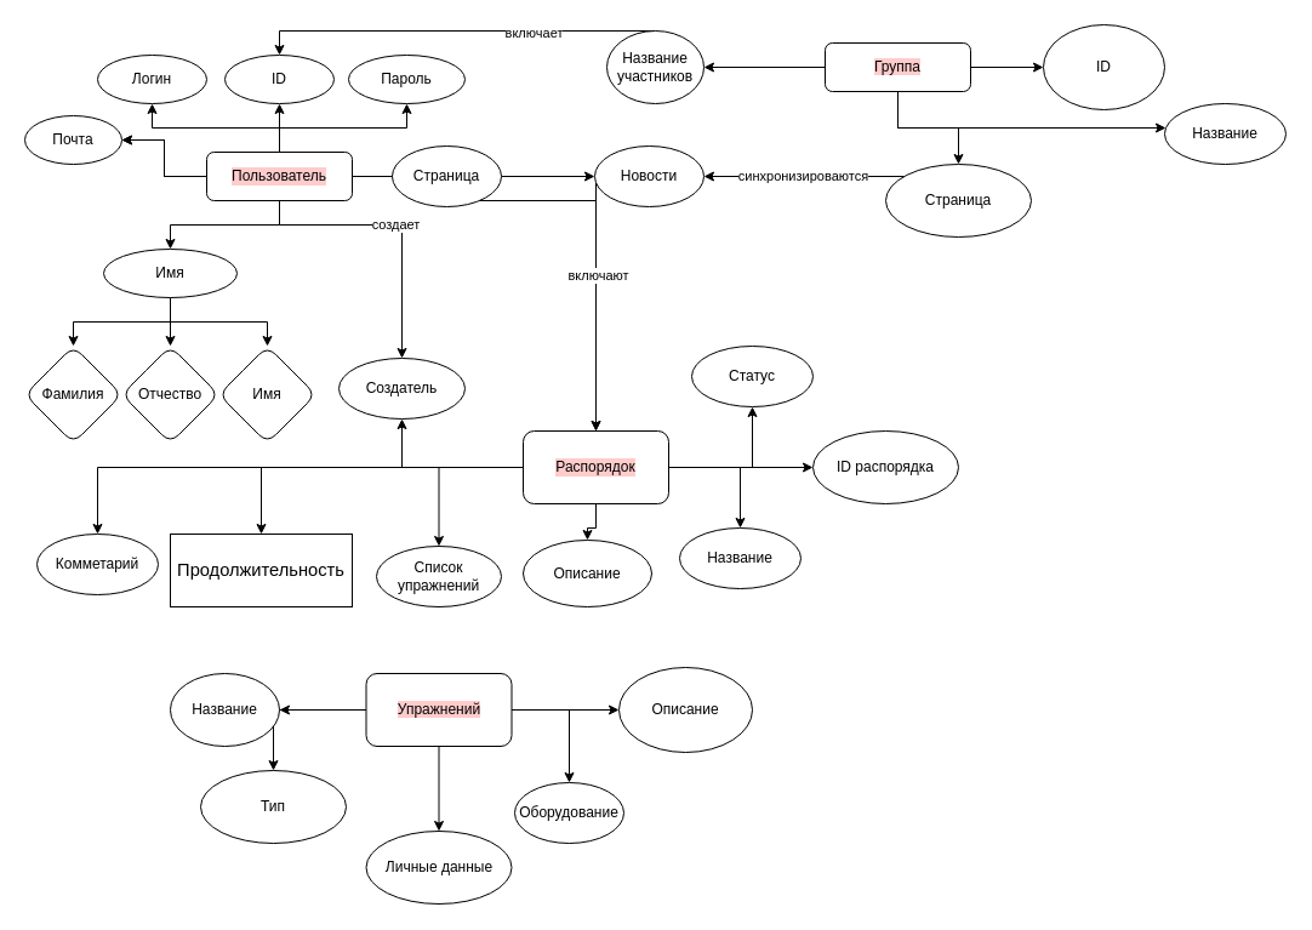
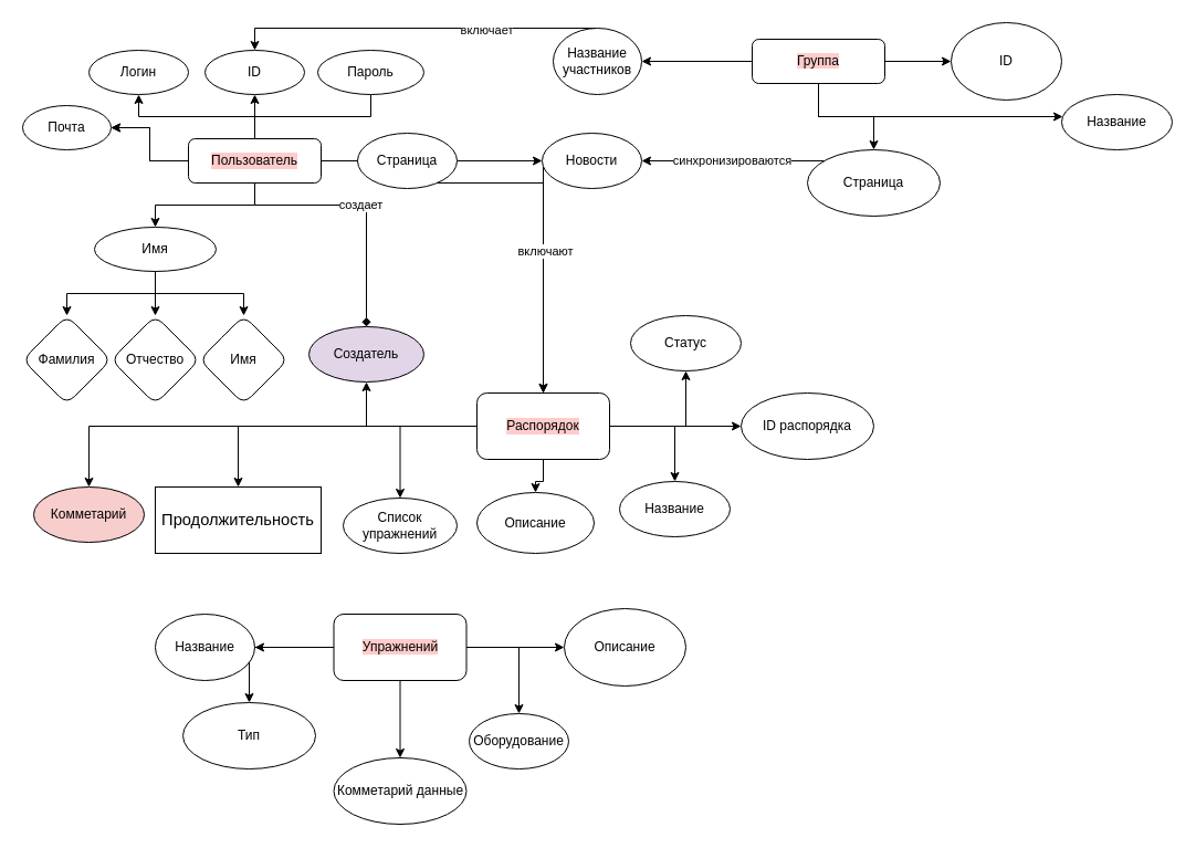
  <mxCell id="0" />
  <mxCell id="1" parent="0" />
  <mxCell id="2" value="" style="edgeStyle=orthogonalEdgeStyle;rounded=0;orthogonalLoop=1;jettySize=auto;html=1;" edge="1" parent="1" source="11" target="17"><mxGeometry relative="1" as="geometry" /></mxCell>
  <mxCell id="3" value="" style="edgeStyle=orthogonalEdgeStyle;rounded=0;orthogonalLoop=1;jettySize=auto;html=1;" edge="1" parent="1" source="11" target="18"><mxGeometry relative="1" as="geometry" /></mxCell>
- <mxCell id="4" value="" style="edgeStyle=orthogonalEdgeStyle;rounded=0;orthogonalLoop=1;jettySize=auto;html=1;" edge="1" parent="1" source="11" target="19"><mxGeometry relative="1" as="geometry" /></mxCell>
+ <mxCell id="4" value="" style="edgeStyle=orthogonalEdgeStyle;rounded=0;orthogonalLoop=1;jettySize=auto;html=1;endArrow=none;" edge="1" parent="1" source="11" target="19"><mxGeometry relative="1" as="geometry" /></mxCell>
  <mxCell id="5" value="" style="edgeStyle=orthogonalEdgeStyle;rounded=0;orthogonalLoop=1;jettySize=auto;html=1;" edge="1" parent="1" source="11" target="23"><mxGeometry relative="1" as="geometry" /></mxCell>
  <mxCell id="6" value="" style="edgeStyle=orthogonalEdgeStyle;rounded=0;orthogonalLoop=1;jettySize=auto;html=1;" edge="1" parent="1" source="11" target="24"><mxGeometry relative="1" as="geometry" /></mxCell>
  <mxCell id="7" value="" style="edgeStyle=orthogonalEdgeStyle;rounded=0;orthogonalLoop=1;jettySize=auto;html=1;" edge="1" parent="1" source="11" target="24"><mxGeometry relative="1" as="geometry" /></mxCell>
  <mxCell id="8" value="" style="edgeStyle=orthogonalEdgeStyle;rounded=0;orthogonalLoop=1;jettySize=auto;html=1;" edge="1" parent="1" source="11"><mxGeometry relative="1" as="geometry"><mxPoint x="370" y="145" as="targetPoint" /></mxGeometry></mxCell>
  <mxCell id="9" value="" style="edgeStyle=orthogonalEdgeStyle;rounded=0;orthogonalLoop=1;jettySize=auto;html=1;startArrow=none;" edge="1" parent="1" source="65" target="26"><mxGeometry relative="1" as="geometry" /></mxCell>
- <mxCell id="10" value="создает&lt;br&gt;" style="edgeStyle=orthogonalEdgeStyle;rounded=0;orthogonalLoop=1;jettySize=auto;html=1;exitX=0.5;exitY=1;exitDx=0;exitDy=0;entryX=0.5;entryY=0;entryDx=0;entryDy=0;fontColor=#000000;" edge="1" parent="1" source="11" target="41"><mxGeometry relative="1" as="geometry"><Array as="points"><mxPoint x="230" y="185" /><mxPoint x="331" y="185" /></Array></mxGeometry></mxCell>
+ <mxCell id="10" value="создает&lt;br&gt;" style="edgeStyle=orthogonalEdgeStyle;rounded=0;orthogonalLoop=1;jettySize=auto;html=1;exitX=0.5;exitY=1;exitDx=0;exitDy=0;entryX=0.5;entryY=0;entryDx=0;entryDy=0;fontColor=#000000;endArrow=diamond;" edge="1" parent="1" source="11" target="41"><mxGeometry relative="1" as="geometry"><Array as="points"><mxPoint x="230" y="185" /><mxPoint x="331" y="185" /></Array></mxGeometry></mxCell>
  <mxCell id="11" value="Пользователь" style="rounded=1;whiteSpace=wrap;html=1;fontSize=12;glass=0;strokeWidth=1;shadow=0;fontColor=#000000;labelBackgroundColor=#FFCCCC;" parent="1" vertex="1"><mxGeometry x="170" y="125" width="120" height="40" as="geometry" /></mxCell>
  <mxCell id="12" value="" style="edgeStyle=orthogonalEdgeStyle;rounded=0;orthogonalLoop=1;jettySize=auto;html=1;fontColor=#000000;" edge="1" parent="1" source="16" target="60"><mxGeometry relative="1" as="geometry" /></mxCell>
  <mxCell id="13" value="" style="edgeStyle=orthogonalEdgeStyle;rounded=0;orthogonalLoop=1;jettySize=auto;html=1;fontColor=#000000;" edge="1" parent="1" source="16" target="62"><mxGeometry relative="1" as="geometry" /></mxCell>
  <mxCell id="14" style="edgeStyle=orthogonalEdgeStyle;rounded=0;orthogonalLoop=1;jettySize=auto;html=1;fontColor=#000000;" edge="1" parent="1" source="16" target="67"><mxGeometry relative="1" as="geometry"><mxPoint x="820" y="125" as="targetPoint" /><Array as="points"><mxPoint x="740" y="105" /></Array></mxGeometry></mxCell>
  <mxCell id="15" style="edgeStyle=orthogonalEdgeStyle;rounded=0;orthogonalLoop=1;jettySize=auto;html=1;fontColor=#000000;" edge="1" parent="1" source="16" target="68"><mxGeometry relative="1" as="geometry"><mxPoint x="910" y="55" as="targetPoint" /></mxGeometry></mxCell>
  <mxCell id="16" value="&lt;span style=&quot;background-color: rgb(255 , 204 , 204)&quot;&gt;Группа&lt;/span&gt;" style="rounded=1;whiteSpace=wrap;html=1;fontSize=12;glass=0;strokeWidth=1;shadow=0;" parent="1" vertex="1"><mxGeometry x="680" y="35" width="120" height="40" as="geometry" /></mxCell>
  <mxCell id="17" value="ID" style="ellipse;whiteSpace=wrap;html=1;rounded=1;shadow=0;strokeWidth=1;glass=0;" vertex="1" parent="1"><mxGeometry x="185" y="45" width="90" height="40" as="geometry" /></mxCell>
  <mxCell id="18" value="Логин" style="ellipse;whiteSpace=wrap;html=1;rounded=1;shadow=0;strokeWidth=1;glass=0;" vertex="1" parent="1"><mxGeometry x="80" y="45" width="90" height="40" as="geometry" /></mxCell>
  <mxCell id="19" value="Пароль" style="ellipse;whiteSpace=wrap;html=1;rounded=1;shadow=0;strokeWidth=1;glass=0;" vertex="1" parent="1"><mxGeometry x="287" y="45" width="96" height="40" as="geometry" /></mxCell>
  <mxCell id="20" value="" style="edgeStyle=orthogonalEdgeStyle;rounded=0;orthogonalLoop=1;jettySize=auto;html=1;" edge="1" parent="1" source="23" target="27"><mxGeometry relative="1" as="geometry" /></mxCell>
  <mxCell id="21" value="" style="edgeStyle=orthogonalEdgeStyle;rounded=0;orthogonalLoop=1;jettySize=auto;html=1;" edge="1" parent="1" source="23" target="28"><mxGeometry relative="1" as="geometry" /></mxCell>
  <mxCell id="22" style="edgeStyle=orthogonalEdgeStyle;rounded=0;orthogonalLoop=1;jettySize=auto;html=1;exitX=0.5;exitY=1;exitDx=0;exitDy=0;fontColor=#000000;" edge="1" parent="1" source="23" target="29"><mxGeometry relative="1" as="geometry" /></mxCell>
  <mxCell id="23" value="Имя" style="ellipse;whiteSpace=wrap;html=1;rounded=1;shadow=0;strokeWidth=1;glass=0;" vertex="1" parent="1"><mxGeometry x="85" y="205" width="110" height="40" as="geometry" /></mxCell>
  <mxCell id="24" value="Почта" style="ellipse;whiteSpace=wrap;html=1;rounded=1;shadow=0;strokeWidth=1;glass=0;" vertex="1" parent="1"><mxGeometry x="20" y="95" width="80" height="40" as="geometry" /></mxCell>
  <mxCell id="25" style="edgeStyle=orthogonalEdgeStyle;rounded=0;orthogonalLoop=1;jettySize=auto;html=1;fontColor=#000000;" edge="1" parent="1" source="26" target="38"><mxGeometry relative="1" as="geometry"><Array as="points"><mxPoint x="491" y="235" /><mxPoint x="491" y="235" /></Array></mxGeometry></mxCell>
  <mxCell id="26" value="Новости" style="ellipse;whiteSpace=wrap;html=1;rounded=1;shadow=0;strokeWidth=1;glass=0;" vertex="1" parent="1"><mxGeometry x="490" y="120" width="90" height="50" as="geometry" /></mxCell>
  <mxCell id="27" value="Фамилия" style="rhombus;whiteSpace=wrap;html=1;rounded=1;shadow=0;strokeWidth=1;glass=0;" vertex="1" parent="1"><mxGeometry x="20" y="285" width="80" height="80" as="geometry" /></mxCell>
  <mxCell id="28" value="Отчество" style="rhombus;whiteSpace=wrap;html=1;rounded=1;shadow=0;strokeWidth=1;glass=0;" vertex="1" parent="1"><mxGeometry x="100" y="285" width="80" height="80" as="geometry" /></mxCell>
  <mxCell id="29" value="Имя" style="rhombus;whiteSpace=wrap;html=1;rounded=1;shadow=0;strokeWidth=1;glass=0;" vertex="1" parent="1"><mxGeometry x="180" y="285" width="80" height="80" as="geometry" /></mxCell>
  <mxCell id="30" value="" style="edgeStyle=orthogonalEdgeStyle;rounded=0;orthogonalLoop=1;jettySize=auto;html=1;" edge="1" parent="1" source="38" target="39"><mxGeometry relative="1" as="geometry" /></mxCell>
  <mxCell id="31" value="" style="edgeStyle=orthogonalEdgeStyle;rounded=0;orthogonalLoop=1;jettySize=auto;html=1;" edge="1" parent="1" source="38" target="40"><mxGeometry relative="1" as="geometry" /></mxCell>
  <mxCell id="32" value="" style="edgeStyle=orthogonalEdgeStyle;rounded=0;orthogonalLoop=1;jettySize=auto;html=1;" edge="1" parent="1" source="38" target="41"><mxGeometry relative="1" as="geometry" /></mxCell>
  <mxCell id="33" value="" style="edgeStyle=orthogonalEdgeStyle;rounded=0;orthogonalLoop=1;jettySize=auto;html=1;fontColor=#000000;" edge="1" parent="1" source="38" target="42"><mxGeometry relative="1" as="geometry" /></mxCell>
  <mxCell id="34" style="edgeStyle=orthogonalEdgeStyle;rounded=0;orthogonalLoop=1;jettySize=auto;html=1;fontColor=#000000;" edge="1" parent="1" source="38" target="43"><mxGeometry relative="1" as="geometry"><mxPoint x="380" y="455" as="targetPoint" /></mxGeometry></mxCell>
  <mxCell id="35" value="" style="edgeStyle=orthogonalEdgeStyle;rounded=0;orthogonalLoop=1;jettySize=auto;html=1;fontColor=#000000;" edge="1" parent="1" source="38" target="44"><mxGeometry relative="1" as="geometry" /></mxCell>
  <mxCell id="36" style="edgeStyle=orthogonalEdgeStyle;rounded=0;orthogonalLoop=1;jettySize=auto;html=1;fontColor=#000000;" edge="1" parent="1" source="38" target="45"><mxGeometry relative="1" as="geometry"><mxPoint x="250" y="445" as="targetPoint" /></mxGeometry></mxCell>
  <mxCell id="37" style="edgeStyle=orthogonalEdgeStyle;rounded=0;orthogonalLoop=1;jettySize=auto;html=1;fontColor=#000000;" edge="1" parent="1" source="38" target="46"><mxGeometry relative="1" as="geometry"><mxPoint x="80" y="445" as="targetPoint" /></mxGeometry></mxCell>
  <mxCell id="38" value="Распорядок" style="rounded=1;whiteSpace=wrap;html=1;fontColor=#000000;labelBackgroundColor=#FFCCCC;" vertex="1" parent="1"><mxGeometry x="431" y="355" width="120" height="60" as="geometry" /></mxCell>
  <mxCell id="39" value="ID распорядка" style="ellipse;whiteSpace=wrap;html=1;rounded=1;" vertex="1" parent="1"><mxGeometry x="670" y="355" width="120" height="60" as="geometry" /></mxCell>
  <mxCell id="40" value="Название" style="ellipse;whiteSpace=wrap;html=1;rounded=1;" vertex="1" parent="1"><mxGeometry x="560" y="435" width="100" height="50" as="geometry" /></mxCell>
- <mxCell id="41" value="Создатель" style="ellipse;whiteSpace=wrap;html=1;rounded=1;" vertex="1" parent="1"><mxGeometry x="279" y="295" width="104" height="50" as="geometry" /></mxCell>
+ <mxCell id="41" value="Создатель" style="ellipse;whiteSpace=wrap;html=1;rounded=1;fillColor=#e1d5e7;" vertex="1" parent="1"><mxGeometry x="279" y="295" width="104" height="50" as="geometry" /></mxCell>
  <mxCell id="42" value="Описание" style="ellipse;whiteSpace=wrap;html=1;rounded=1;fontColor=#000000;labelBackgroundColor=none;" vertex="1" parent="1"><mxGeometry x="431" y="445" width="106" height="55" as="geometry" /></mxCell>
  <mxCell id="43" value="Список упражнений" style="ellipse;whiteSpace=wrap;html=1;labelBackgroundColor=none;fontColor=#000000;" vertex="1" parent="1"><mxGeometry x="310" y="450" width="103" height="50" as="geometry" /></mxCell>
  <mxCell id="44" value="Статус" style="ellipse;whiteSpace=wrap;html=1;rounded=1;fontColor=#000000;labelBackgroundColor=none;" vertex="1" parent="1"><mxGeometry x="570" y="285" width="100" height="50" as="geometry" /></mxCell>
  <mxCell id="45" value="&lt;span style=&quot;font-size: 11.0pt ; line-height: 107% ; font-family: &amp;#34;calibri&amp;#34; , sans-serif&quot;&gt;Продолжительность&lt;/span&gt;" style="whiteSpace=wrap;html=1;labelBackgroundColor=none;fontColor=#000000;rounded=0;" vertex="1" parent="1"><mxGeometry x="140" y="440" width="150" height="60" as="geometry" /></mxCell>
- <mxCell id="46" value="Комметарий" style="ellipse;whiteSpace=wrap;html=1;labelBackgroundColor=none;fontColor=#000000;" vertex="1" parent="1"><mxGeometry x="30" y="440" width="100" height="50" as="geometry" /></mxCell>
+ <mxCell id="46" value="Комметарий" style="ellipse;whiteSpace=wrap;html=1;labelBackgroundColor=none;fontColor=#000000;fillColor=#f8cecc;" vertex="1" parent="1"><mxGeometry x="30" y="440" width="100" height="50" as="geometry" /></mxCell>
  <mxCell id="47" style="edgeStyle=orthogonalEdgeStyle;rounded=0;orthogonalLoop=1;jettySize=auto;html=1;fontColor=#000000;" edge="1" parent="1" source="52" target="53"><mxGeometry relative="1" as="geometry"><mxPoint x="250" y="645" as="targetPoint" /></mxGeometry></mxCell>
  <mxCell id="48" value="" style="edgeStyle=orthogonalEdgeStyle;rounded=0;orthogonalLoop=1;jettySize=auto;html=1;fontColor=#000000;" edge="1" parent="1" source="52" target="54"><mxGeometry relative="1" as="geometry" /></mxCell>
  <mxCell id="49" style="edgeStyle=orthogonalEdgeStyle;rounded=0;orthogonalLoop=1;jettySize=auto;html=1;fontColor=#000000;" edge="1" parent="1" source="52" target="55"><mxGeometry relative="1" as="geometry"><mxPoint x="410" y="725" as="targetPoint" /></mxGeometry></mxCell>
  <mxCell id="50" style="edgeStyle=orthogonalEdgeStyle;rounded=0;orthogonalLoop=1;jettySize=auto;html=1;fontColor=#000000;" edge="1" parent="1" source="52" target="56"><mxGeometry relative="1" as="geometry"><mxPoint x="500" y="645" as="targetPoint" /></mxGeometry></mxCell>
  <mxCell id="51" style="edgeStyle=orthogonalEdgeStyle;rounded=0;orthogonalLoop=1;jettySize=auto;html=1;fontColor=#000000;" edge="1" parent="1" source="52" target="57"><mxGeometry relative="1" as="geometry"><mxPoint x="361.5" y="815" as="targetPoint" /></mxGeometry></mxCell>
  <mxCell id="52" value="&lt;span style=&quot;background-color: rgb(255 , 204 , 204)&quot;&gt;Упражнений&lt;/span&gt;" style="rounded=1;whiteSpace=wrap;html=1;labelBackgroundColor=none;fontColor=#000000;" vertex="1" parent="1"><mxGeometry x="301.5" y="555" width="120" height="60" as="geometry" /></mxCell>
  <mxCell id="53" value="Название" style="ellipse;whiteSpace=wrap;html=1;labelBackgroundColor=none;fontColor=#000000;" vertex="1" parent="1"><mxGeometry x="140" y="555" width="90" height="60" as="geometry" /></mxCell>
  <mxCell id="54" value="Тип" style="ellipse;whiteSpace=wrap;html=1;rounded=1;fontColor=#000000;" vertex="1" parent="1"><mxGeometry x="165" y="635" width="120" height="60" as="geometry" /></mxCell>
  <mxCell id="55" value="Оборудование" style="ellipse;whiteSpace=wrap;html=1;labelBackgroundColor=none;fontColor=#000000;" vertex="1" parent="1"><mxGeometry x="424" y="645" width="90" height="50" as="geometry" /></mxCell>
  <mxCell id="56" value="Описание" style="ellipse;whiteSpace=wrap;html=1;labelBackgroundColor=none;fontColor=#000000;" vertex="1" parent="1"><mxGeometry x="510" y="550" width="110" height="70" as="geometry" /></mxCell>
- <mxCell id="57" value="Личные данные" style="ellipse;whiteSpace=wrap;html=1;labelBackgroundColor=none;fontColor=#000000;" vertex="1" parent="1"><mxGeometry x="301.5" y="685" width="120" height="60" as="geometry" /></mxCell>
+ <mxCell id="57" value="Комметарий данные" style="ellipse;whiteSpace=wrap;html=1;labelBackgroundColor=none;fontColor=#000000;" vertex="1" parent="1"><mxGeometry x="301.5" y="685" width="120" height="60" as="geometry" /></mxCell>
  <mxCell id="58" style="edgeStyle=orthogonalEdgeStyle;rounded=0;orthogonalLoop=1;jettySize=auto;html=1;entryX=0.5;entryY=0;entryDx=0;entryDy=0;fontColor=#000000;" edge="1" parent="1" source="60" target="17"><mxGeometry relative="1" as="geometry"><Array as="points"><mxPoint x="230" y="25" /></Array></mxGeometry></mxCell>
  <mxCell id="59" value="включает&lt;br&gt;" style="edgeLabel;html=1;align=center;verticalAlign=middle;resizable=0;points=[];fontColor=#000000;" vertex="1" connectable="0" parent="58"><mxGeometry x="-0.388" y="1" relative="1" as="geometry"><mxPoint as="offset" /></mxGeometry></mxCell>
  <mxCell id="60" value="Название участников" style="ellipse;whiteSpace=wrap;html=1;rounded=1;shadow=0;strokeWidth=1;glass=0;" vertex="1" parent="1"><mxGeometry x="500" y="25" width="80" height="60" as="geometry" /></mxCell>
  <mxCell id="61" value="синхронизироваются" style="edgeStyle=orthogonalEdgeStyle;rounded=0;orthogonalLoop=1;jettySize=auto;html=1;fontColor=#000000;" edge="1" parent="1" source="62" target="26"><mxGeometry relative="1" as="geometry"><Array as="points"><mxPoint x="640" y="145" /><mxPoint x="640" y="145" /></Array></mxGeometry></mxCell>
  <mxCell id="62" value="Страница" style="ellipse;whiteSpace=wrap;html=1;rounded=1;shadow=0;strokeWidth=1;glass=0;" vertex="1" parent="1"><mxGeometry x="730" y="135" width="120" height="60" as="geometry" /></mxCell>
  <mxCell id="63" style="edgeStyle=orthogonalEdgeStyle;rounded=0;orthogonalLoop=1;jettySize=auto;html=1;fontColor=#000000;" edge="1" parent="1" source="65" target="38"><mxGeometry relative="1" as="geometry"><Array as="points"><mxPoint x="491" y="165" /></Array></mxGeometry></mxCell>
  <mxCell id="64" value="включают" style="edgeLabel;html=1;align=center;verticalAlign=middle;resizable=0;points=[];fontColor=#000000;" vertex="1" connectable="0" parent="63"><mxGeometry x="0.099" y="1" relative="1" as="geometry"><mxPoint as="offset" /></mxGeometry></mxCell>
  <mxCell id="65" value="Страница" style="ellipse;whiteSpace=wrap;html=1;rounded=1;shadow=0;strokeWidth=1;glass=0;" vertex="1" parent="1"><mxGeometry x="323" y="120" width="90" height="50" as="geometry" /></mxCell>
  <mxCell id="66" value="" style="edgeStyle=orthogonalEdgeStyle;rounded=0;orthogonalLoop=1;jettySize=auto;html=1;endArrow=none;" edge="1" parent="1" source="11" target="65"><mxGeometry relative="1" as="geometry"><mxPoint x="290" y="145" as="sourcePoint" /><mxPoint x="500" y="140" as="targetPoint" /></mxGeometry></mxCell>
  <mxCell id="67" value="Название" style="ellipse;whiteSpace=wrap;html=1;labelBackgroundColor=none;fontColor=#000000;" vertex="1" parent="1"><mxGeometry x="960" y="85" width="100" height="50" as="geometry" /></mxCell>
  <mxCell id="68" value="ID" style="ellipse;whiteSpace=wrap;html=1;labelBackgroundColor=none;fontColor=#000000;" vertex="1" parent="1"><mxGeometry x="860" y="20" width="100" height="70" as="geometry" /></mxCell>
